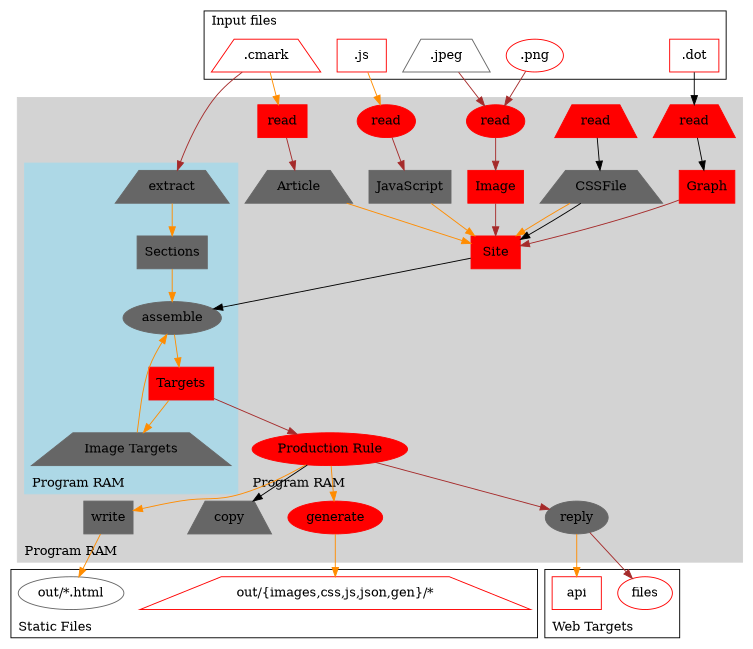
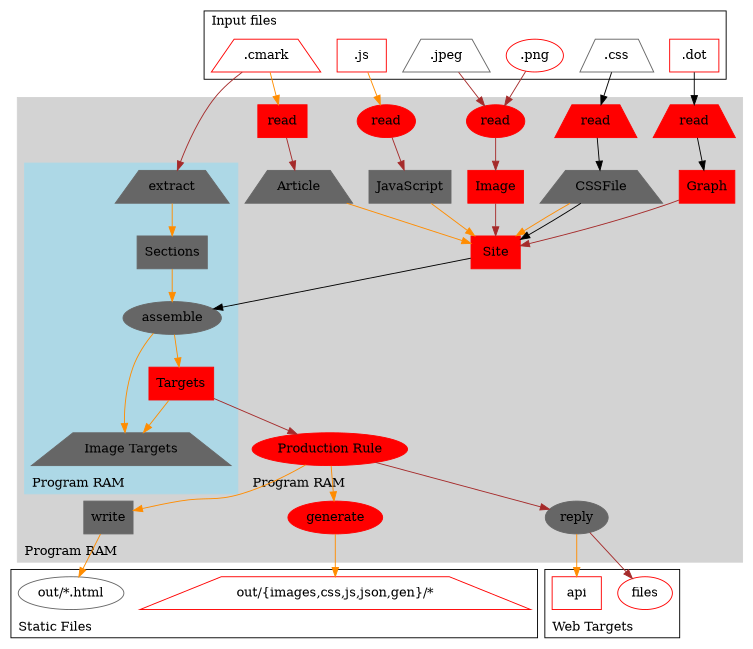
  digraph {
    node [color=red shape=trapezium style=filled]
    edge [color=darkorange]
    ".cmark" [style=""]
+   ".css" [color=gray40 style=""]
    ".png" [shape=ellipse style=""]
    ".jpeg" [color=gray40 style=""]
    ".js" [shape=box style=""]
    ".dot" [shape=box style=""]
    Sections [color=gray40 shape=box]
    n8 [color=gray40 label=assemble shape=ellipse]
    Targets [shape=box]
    n10 [color=gray40 label="Image Targets"]
    n11 [color=gray40 label=extract]
    "Production Rule" [shape=ellipse]
    Article [color=gray40]
    Site [shape=box]
    CSSFile [color=gray40]
    JavaScript [color=gray40 shape=box]
    Image [shape=box]
    "Graph" [shape=box]
    n19 [label=read shape=box]
    n20 [label=read]
    n21 [label=read shape=ellipse]
    n22 [label=read shape=ellipse]
    n23 [label=read]
    n24 [color=gray40 label=write shape=box]
-   n25 [color=gray40 label=copy]
    n26 [label=generate shape=ellipse]
    n27 [color=gray40 label=reply shape=ellipse]
    "out/*.html" [color=gray40 shape=ellipse style=""]
    "out/{images,css,js,json,gen}/*" [style=""]
    files [shape=ellipse style=""]
    api [shape=box style=""]
    subgraph cluster_1 {
      label="Input files"
      labeljust=l
      labelloc=t
      ".cmark"
+     ".css"
      ".png"
      ".jpeg"
      ".js"
      ".dot"
    }
    subgraph cluster_2 {
      border=1
      color=lightgray
      label="Program RAM"
      labeljust=l
      labelloc=b
      style=filled
      Article
      Site
      CSSFile
      JavaScript
      Image
      "Graph"
      n19
      n20
      n21
      n22
      n23
      n24
-     n25
      n26
      n27
      subgraph cluster_3 {
        border=1
        color=lightblue
        label="Program RAM"
        labeljust=l
        labelloc=b
        style=filled
        Sections
        n8
        Targets
        n10
        n11
      }
      subgraph cluster_4 {
        border=1
        color=lightgray
        label="Program RAM"
        labeljust=l
        labelloc=b
        style=filled
        "Production Rule"
      }
    }
    subgraph cluster_5 {
      label="Static Files"
      labeljust=l
      labelloc=b
      "out/*.html"
      "out/{images,css,js,json,gen}/*"
    }
    subgraph cluster_6 {
      label="Web Targets"
      labeljust=l
      labelloc=b
      files
      api
    }
    ".cmark" -> n11 [color=brown]
    ".cmark" -> n19
+   ".css" -> n20 [color=black]
    ".png" -> n21 [color=brown]
    ".jpeg" -> n21 [color=brown]
    ".js" -> n22
    ".dot" -> n23 [color=black]
    Sections -> n8
    n8 -> Targets
    Targets -> n10
    Targets -> "Production Rule" [color=brown]
-   n10 -> n8
+   n8 -> n10
    n11 -> Sections
    "Production Rule" -> n24
-   "Production Rule" -> n25 [color=black]
    "Production Rule" -> n26
    "Production Rule" -> n27 [color=brown]
    Article -> Site
    Site -> n8 [color=black]
    CSSFile -> Site
    CSSFile -> Site [color=black]
    JavaScript -> Site
    Image -> Site [color=brown]
    "Graph" -> Site [color=brown]
    n19 -> Article [color=brown]
    n20 -> CSSFile [color=black]
    n21 -> Image [color=brown]
    n22 -> JavaScript [color=brown]
    n23 -> "Graph" [color=black]
    n24 -> "out/*.html"
    n26 -> "out/{images,css,js,json,gen}/*"
    n27 -> files [color=brown]
    n27 -> api
  }
